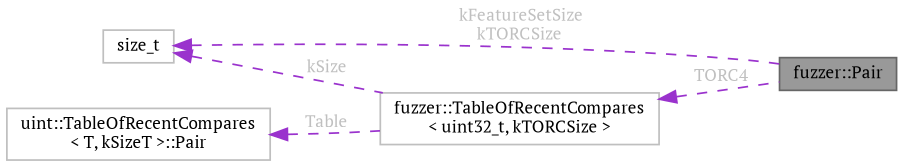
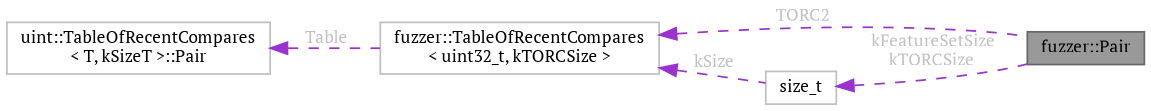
  digraph {
    fontname="PT Serif"
    rankdir=LR
    node [color=grey75 fillcolor=white fontname="PT Serif" fontsize=10 shape=box style=filled]
    edge [color=darkorchid3 dir=back fontcolor=grey fontname="PT Serif" fontsize=10 labelfontname=Helvetica labelfontsize=10 style=dashed]
    n1 [color=gray40 fillcolor=grey60 fontcolor=black height=0.2 label="fuzzer::Pair" width=0.4]
    n2 [height=0.2 label=size_t width=0.4]
    n3 [height=0.2 label="fuzzer::TableOfRecentCompares\l\< uint32_t, kTORCSize \>" width=0.4]
    n4 [height=0.2 label="uint::TableOfRecentCompares\l\< T, kSizeT \>::Pair" width=0.4]
    n2 -> n1 [label=" kFeatureSetSize\nkTORCSize"]
-   n2 -> n3 [label=" kSize"]
-   n3 -> n1 [label=" TORC4"]
+   n3 -> n2 [label=" kSize"]
+   n3 -> n1 [label=" TORC2"]
    n4 -> n3 [label=" Table"]
  }
